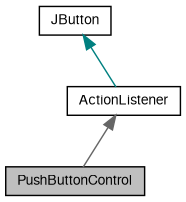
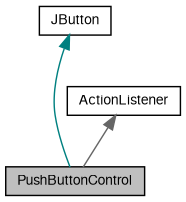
  digraph {
    node [color=black fillcolor=white fontname=FreeSans fontsize=10 shape=record style=filled]
    edge [dir=back fontname=FreeSans fontsize=10 labelfontname=FreeSans labelfontsize=10 style=solid]
    n1 [fillcolor=grey75 fontcolor=black height=0.2 label=PushButtonControl width=0.4]
    n2 [height=0.2 label=JButton width=0.4]
    n3 [height=0.2 label=ActionListener width=0.4]
-   n2 -> n3 [color=teal]
+   n2 -> n1 [color=teal]
    n3 -> n1 [color=gray40]
  }
